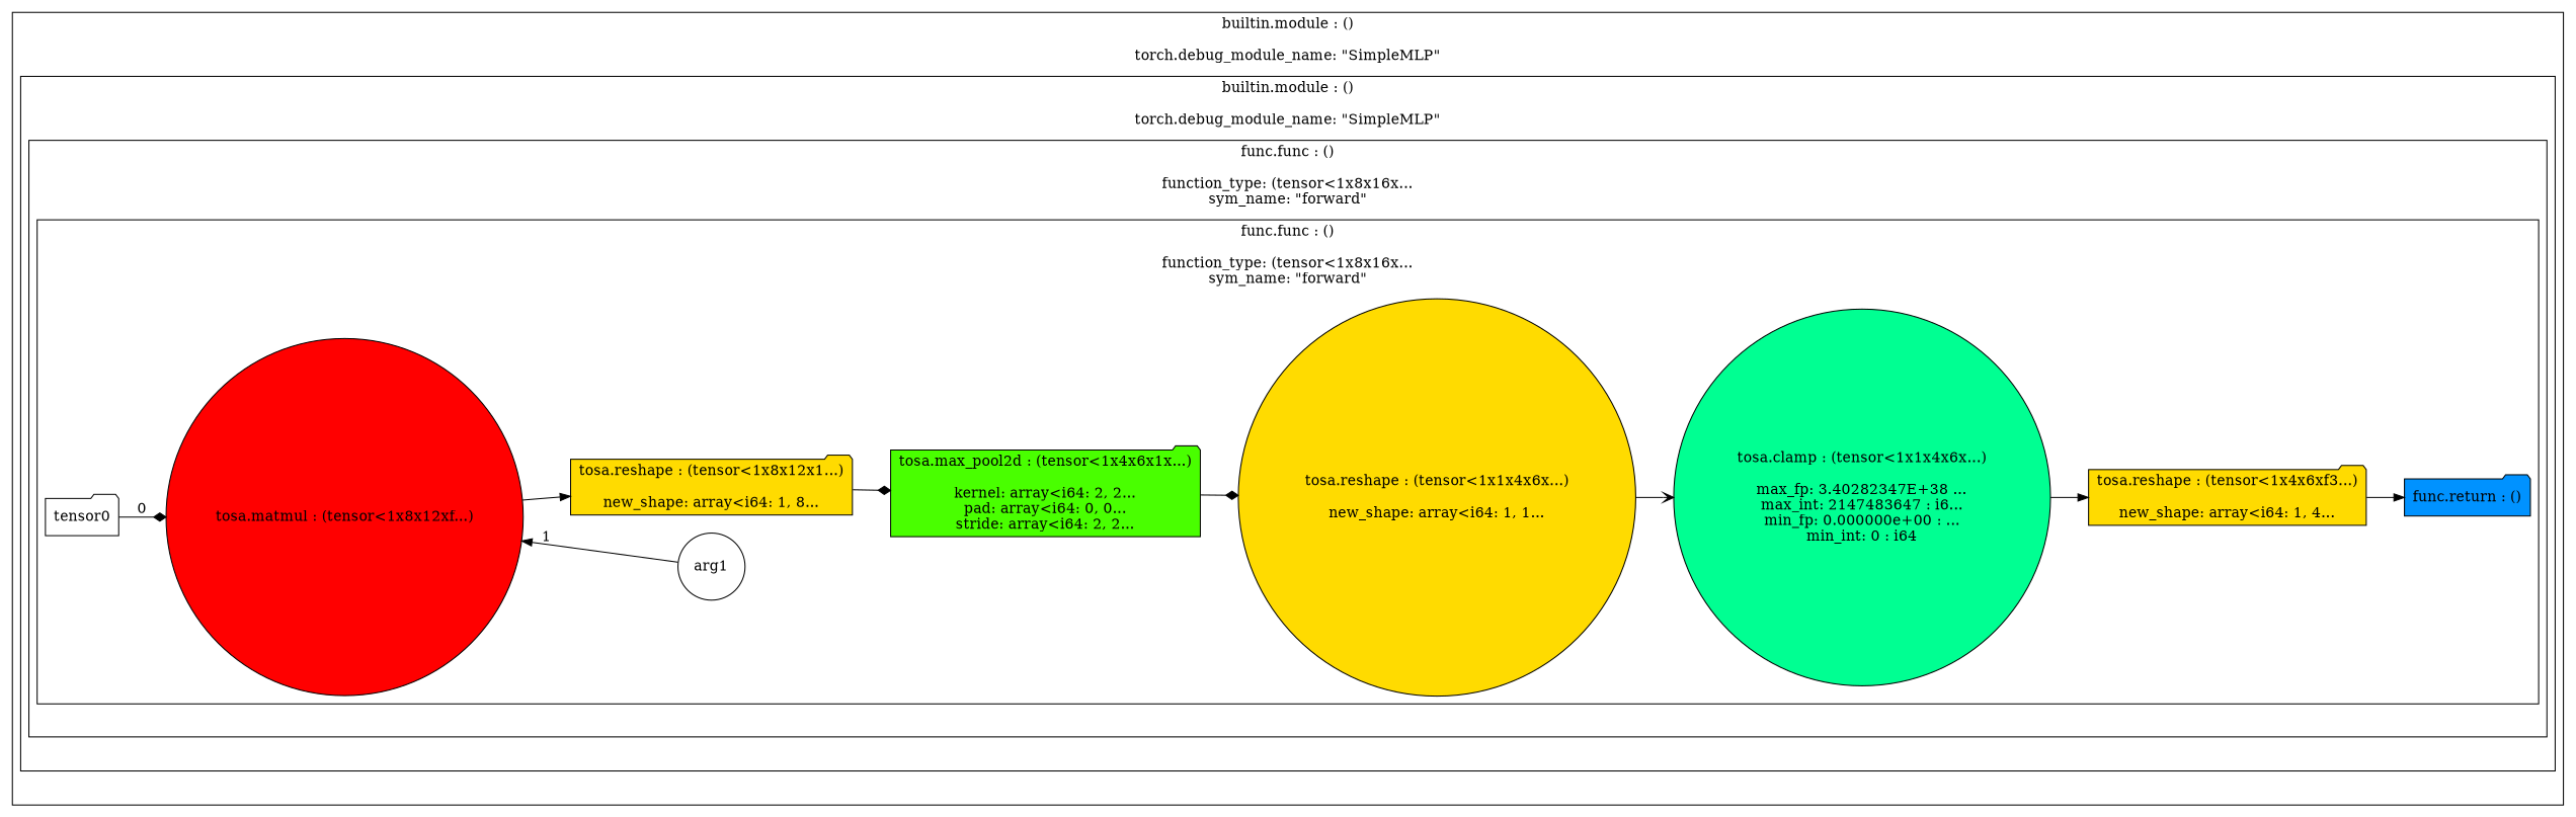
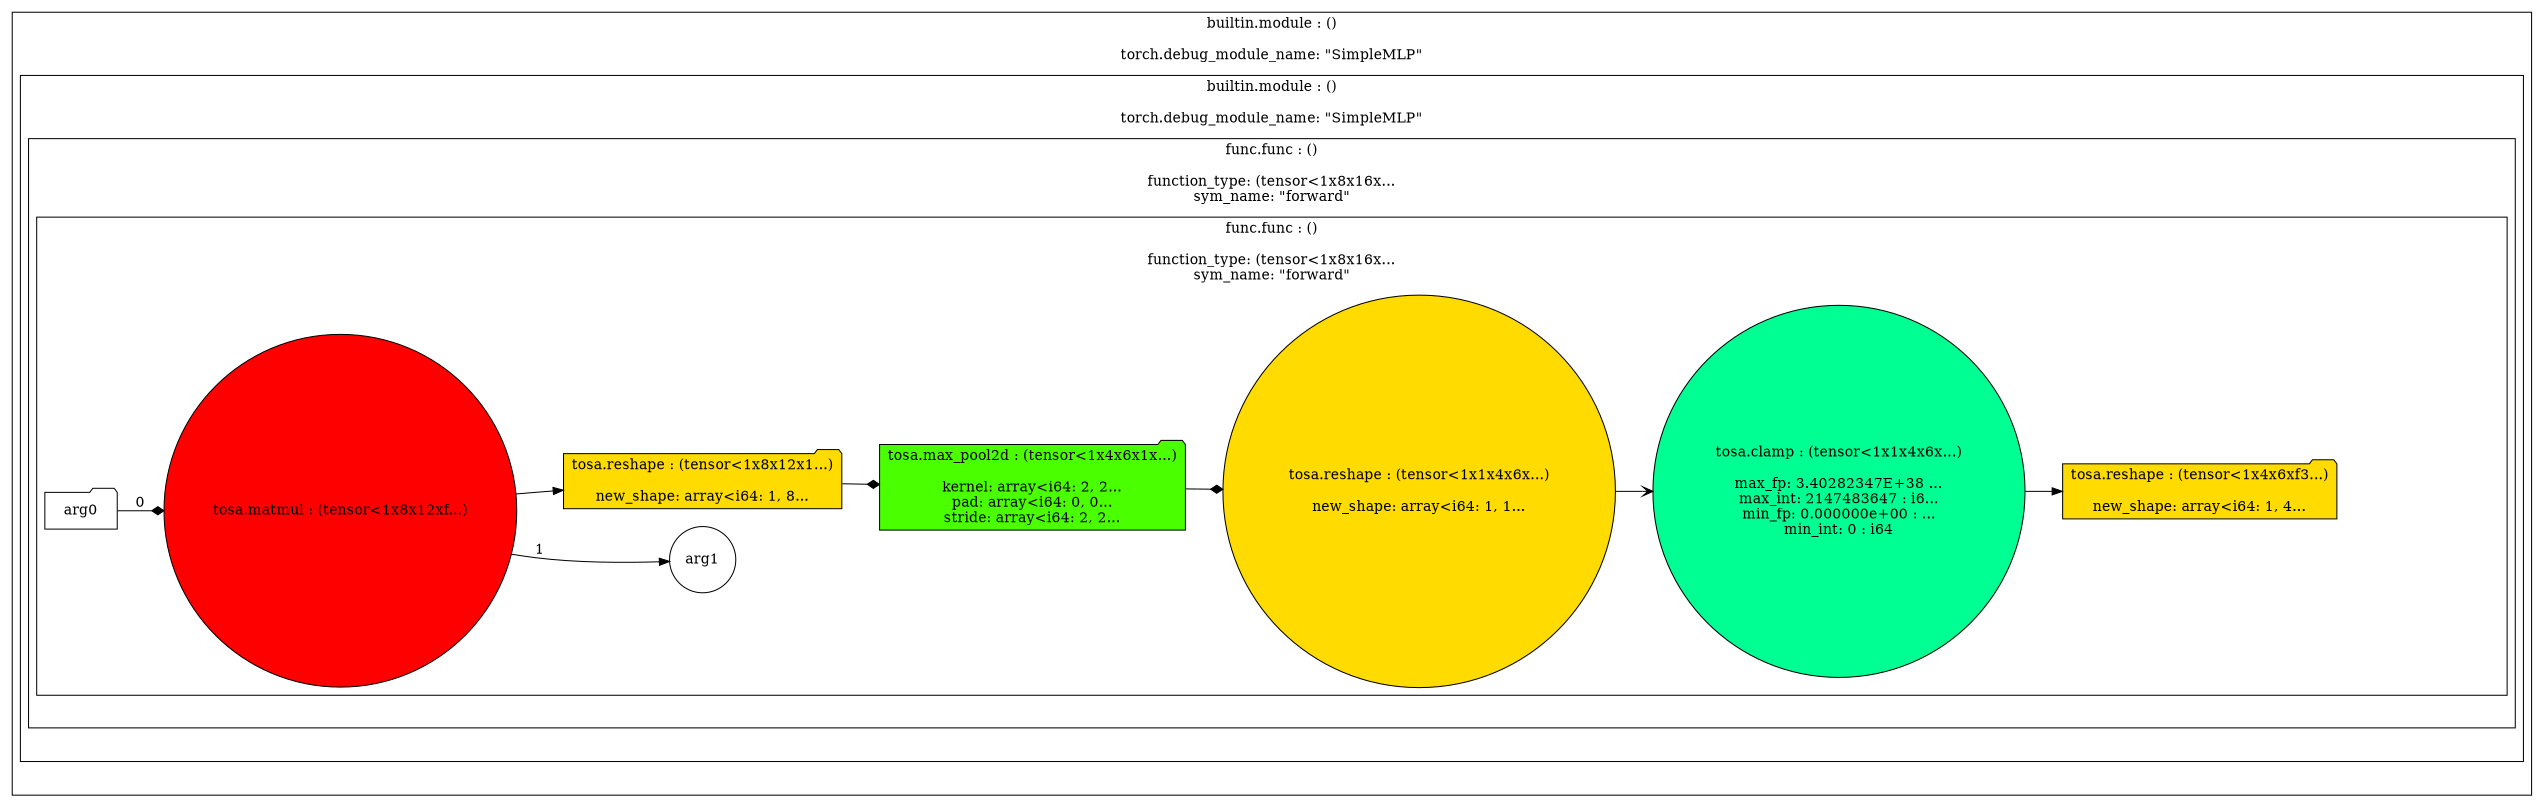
  digraph {
    compound=true
    rankdir=LR
    node [shape=folder style=filled]
    edge [arrowhead=normal style=solid]
    n1 [label=" " shape=plain style=""]
-   n2 [label=tensor0 style=""]
+   n2 [label=arg0 style=""]
    n3 [label=arg1 shape=circle style=""]
    n4 [fillcolor="0.000000 1.0 1.0" label="tosa.matmul : (tensor<1x8x12xf...)\n" shape=circle]
    n5 [fillcolor="0.142857 1.0 1.0" label="tosa.reshape : (tensor<1x8x12x1...)\n\nnew_shape: array<i64: 1, 8..."]
    n6 [fillcolor="0.285714 1.0 1.0" label="tosa.max_pool2d : (tensor<1x4x6x1x...)\n\nkernel: array<i64: 2, 2...\npad: array<i64: 0, 0...\nstride: array<i64: 2, 2..."]
    n7 [fillcolor="0.142857 1.0 1.0" label="tosa.reshape : (tensor<1x1x4x6x...)\n\nnew_shape: array<i64: 1, 1..." shape=circle]
    n8 [fillcolor="0.428571 1.0 1.0" label="tosa.clamp : (tensor<1x1x4x6x...)\n\nmax_fp: 3.40282347E+38 ...\nmax_int: 2147483647 : i6...\nmin_fp: 0.000000e+00 : ...\nmin_int: 0 : i64" shape=circle]
    n9 [fillcolor="0.142857 1.0 1.0" label="tosa.reshape : (tensor<1x4x6xf3...)\n\nnew_shape: array<i64: 1, 4..."]
-   n10 [fillcolor="0.571429 1.0 1.0" label="func.return : ()\n"]
    n11 [label=" " shape=plain style=""]
    n12 [label=" " shape=plain style=""]
    n13 [label=" " shape=plain style=""]
    subgraph cluster_1 {
      label="builtin.module : ()\n\ntorch.debug_module_name: \"SimpleMLP\""
      n13
      subgraph cluster_2 {
        label="builtin.module : ()\n\ntorch.debug_module_name: \"SimpleMLP\""
        n12
        subgraph cluster_3 {
          label="func.func : ()\n\nfunction_type: (tensor<1x8x16x...\nsym_name: \"forward\""
          n11
          subgraph cluster_4 {
            label="func.func : ()\n\nfunction_type: (tensor<1x8x16x...\nsym_name: \"forward\""
            n1
            n2
            n3
            n4
            n5
            n6
            n7
            n8
            n9
-           n10
          }
        }
      }
    }
    n2 -> n4 [arrowhead=diamond label=0]
-   n3 -> n4 [label=1]
+   n4 -> n3 [label=1]
    n4 -> n5
    n5 -> n6 [arrowhead=diamond]
    n6 -> n7 [arrowhead=diamond]
    n7 -> n8 [arrowhead=vee]
    n8 -> n9
-   n9 -> n10
  }
